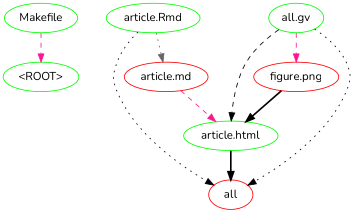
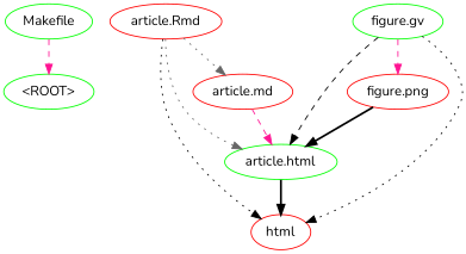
  digraph {
    fontname=Nunito
    node [color=green fontname=Nunito]
    edge [color=black fontname=Nunito style=dashed]
    n1 [label="<ROOT>"]
    n2 [label=Makefile]
-   n3 [color=red label=all]
-   n4 [label="article.Rmd"]
+   n3 [color=red label=html]
+   n4 [color=red label="article.Rmd"]
    n5 [label="article.html"]
    n6 [color=red label="article.md"]
-   n7 [label="all.gv"]
+   n7 [label="figure.gv"]
    n8 [color=red label="figure.png"]
    n2 -> n1 [color=deeppink]
    n4 -> n3 [style=dotted]
+   n4 -> n5 [color=gray40 style=dotted]
    n4 -> n6 [color=gray40 style=dotted]
    n5 -> n3 [style=bold]
    n6 -> n5 [color=deeppink]
    n7 -> n3 [style=dotted]
    n7 -> n5
    n7 -> n8 [color=deeppink]
    n8 -> n5 [style=bold]
  }
